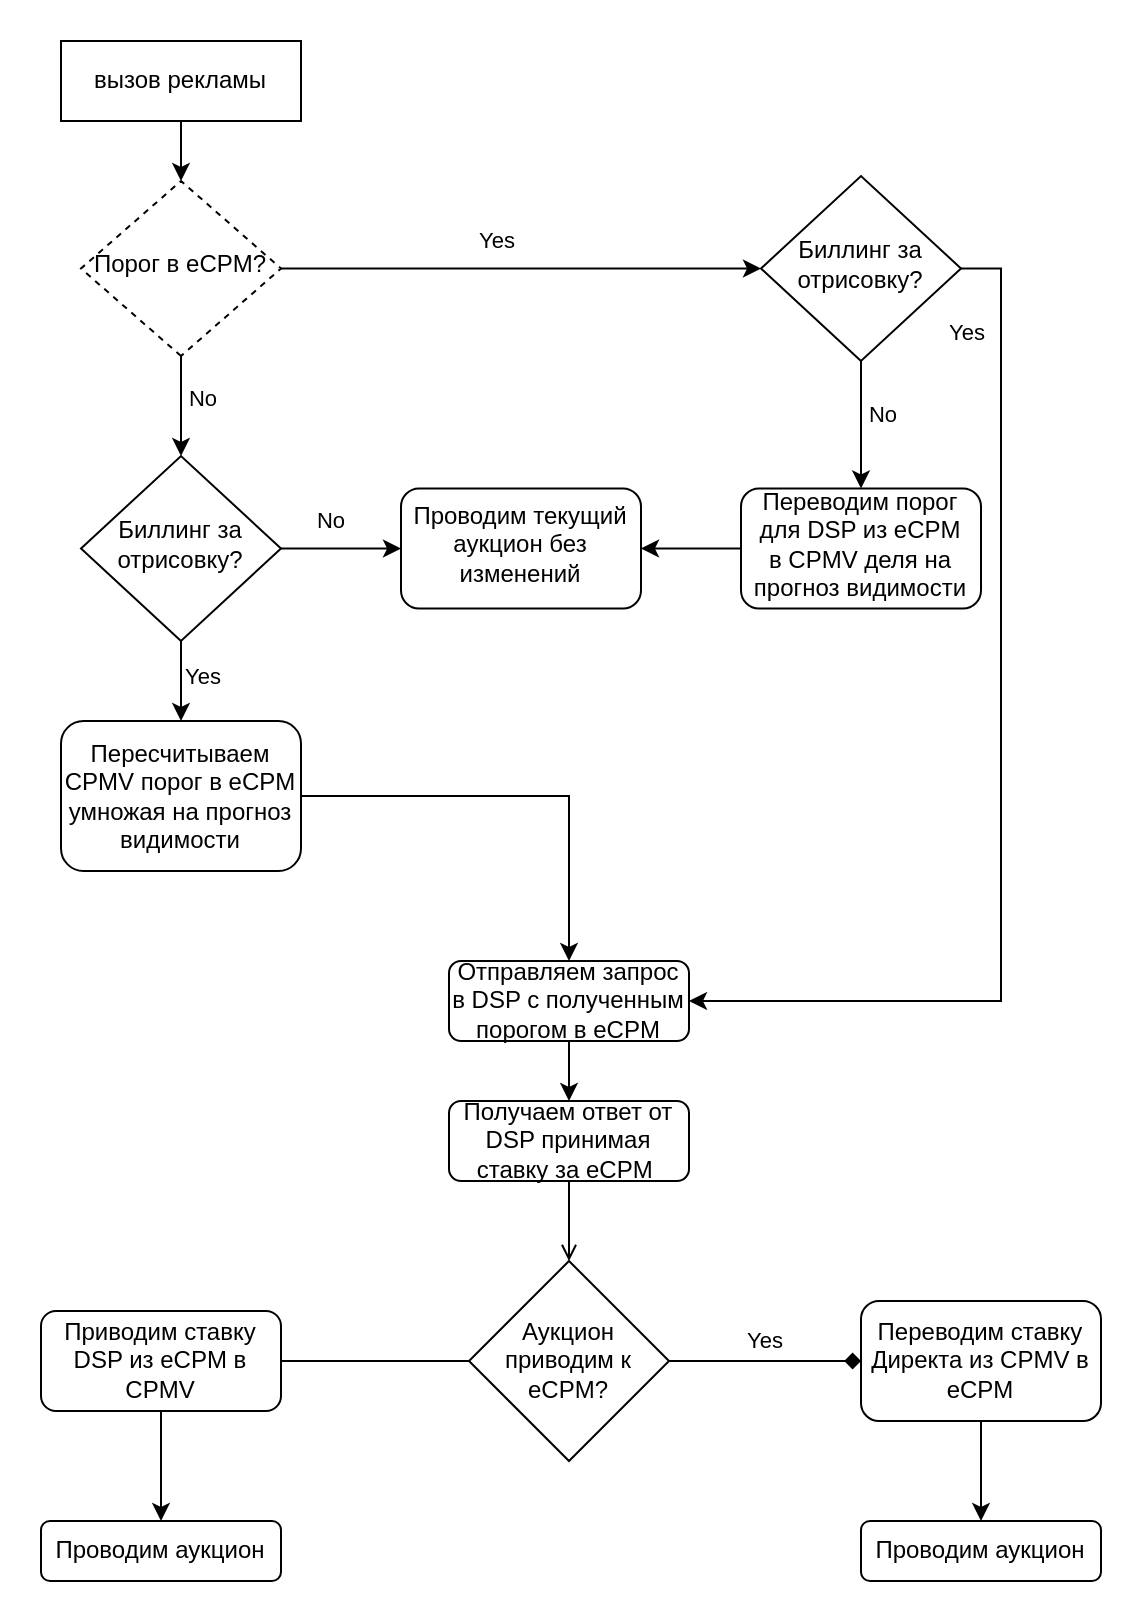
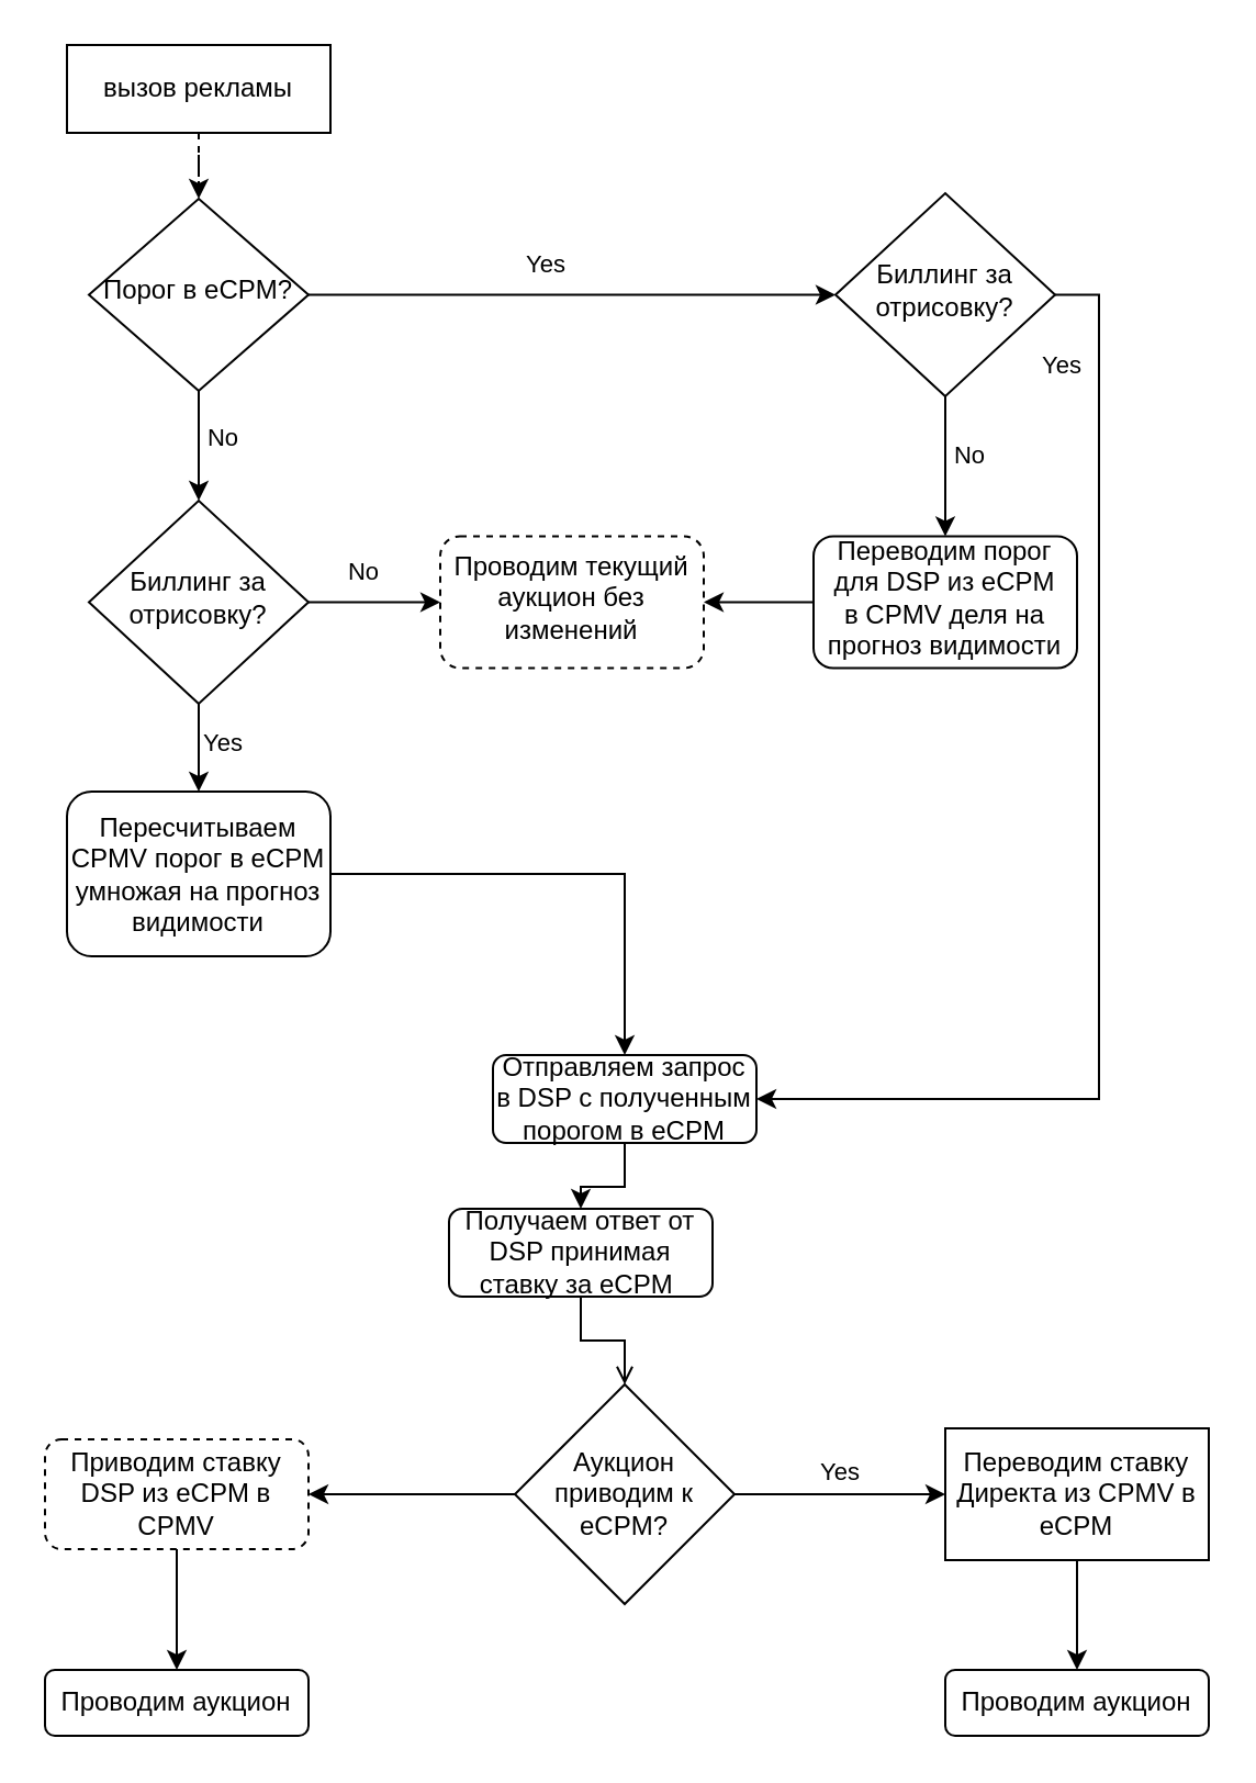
  <mxCell id="0" />
  <mxCell id="1" parent="0" />
- <mxCell id="2" style="edgeStyle=orthogonalEdgeStyle;rounded=0;sketch=0;orthogonalLoop=1;jettySize=auto;html=1;entryX=0.5;entryY=1;entryDx=0;entryDy=0;" edge="1" parent="1" source="3" target="13"><mxGeometry relative="1" as="geometry" /></mxCell>
+ <mxCell id="2" style="edgeStyle=orthogonalEdgeStyle;rounded=0;sketch=0;orthogonalLoop=1;jettySize=auto;html=1;entryX=0.5;entryY=1;entryDx=0;entryDy=0;dashed=1;" edge="1" parent="1" source="3" target="13"><mxGeometry relative="1" as="geometry" /></mxCell>
  <mxCell id="3" value="вызов рекламы" style="whiteSpace=wrap;html=1;fontSize=12;glass=0;strokeWidth=1;shadow=0;rounded=0;" parent="1" vertex="1"><mxGeometry x="30" y="20" width="120" height="40" as="geometry" /></mxCell>
  <mxCell id="4" style="edgeStyle=orthogonalEdgeStyle;rounded=0;sketch=0;orthogonalLoop=1;jettySize=auto;html=1;entryX=0.5;entryY=0;entryDx=0;entryDy=0;" edge="1" parent="1" source="8" target="15"><mxGeometry relative="1" as="geometry" /></mxCell>
  <mxCell id="5" value="Yes" style="edgeLabel;html=1;align=center;verticalAlign=middle;resizable=0;points=[];" vertex="1" connectable="0" parent="4"><mxGeometry x="-0.15" y="2" relative="1" as="geometry"><mxPoint x="8" as="offset" /></mxGeometry></mxCell>
  <mxCell id="6" value="" style="edgeStyle=orthogonalEdgeStyle;rounded=0;sketch=0;orthogonalLoop=1;jettySize=auto;html=1;" edge="1" parent="1" source="8" target="36"><mxGeometry relative="1" as="geometry" /></mxCell>
  <mxCell id="7" value="No" style="edgeLabel;html=1;align=center;verticalAlign=middle;resizable=0;points=[];" vertex="1" connectable="0" parent="6"><mxGeometry x="-0.182" y="2" relative="1" as="geometry"><mxPoint y="-12" as="offset" /></mxGeometry></mxCell>
  <mxCell id="8" value="Биллинг за отрисовку?" style="rhombus;whiteSpace=wrap;html=1;shadow=0;fontFamily=Helvetica;fontSize=12;align=center;strokeWidth=1;spacing=6;spacingTop=-4;direction=west;" parent="1" vertex="1"><mxGeometry x="40" y="227.5" width="100" height="92.5" as="geometry" /></mxCell>
  <mxCell id="9" style="edgeStyle=orthogonalEdgeStyle;rounded=0;sketch=0;orthogonalLoop=1;jettySize=auto;html=1;exitX=0.5;exitY=0;exitDx=0;exitDy=0;entryX=0.5;entryY=1;entryDx=0;entryDy=0;" edge="1" parent="1" source="13" target="8"><mxGeometry relative="1" as="geometry" /></mxCell>
  <mxCell id="10" value="No" style="edgeLabel;html=1;align=center;verticalAlign=middle;resizable=0;points=[];" vertex="1" connectable="0" parent="9"><mxGeometry x="-0.18" y="1" relative="1" as="geometry"><mxPoint x="9" as="offset" /></mxGeometry></mxCell>
  <mxCell id="11" style="edgeStyle=orthogonalEdgeStyle;rounded=0;sketch=0;orthogonalLoop=1;jettySize=auto;html=1;entryX=1;entryY=0.5;entryDx=0;entryDy=0;" edge="1" parent="1" source="13" target="33"><mxGeometry relative="1" as="geometry" /></mxCell>
  <mxCell id="12" value="Yes" style="edgeLabel;html=1;align=center;verticalAlign=middle;resizable=0;points=[];" vertex="1" connectable="0" parent="11"><mxGeometry x="-0.098" y="2" relative="1" as="geometry"><mxPoint y="-12" as="offset" /></mxGeometry></mxCell>
- <mxCell id="13" value="Порог в eCPM?" style="rhombus;whiteSpace=wrap;html=1;shadow=0;fontFamily=Helvetica;fontSize=12;align=center;strokeWidth=1;spacing=6;spacingTop=-4;direction=west;dashed=1;" parent="1" vertex="1"><mxGeometry x="40" y="90" width="100" height="87.5" as="geometry" /></mxCell>
+ <mxCell id="13" value="Порог в eCPM?" style="rhombus;whiteSpace=wrap;html=1;shadow=0;fontFamily=Helvetica;fontSize=12;align=center;strokeWidth=1;spacing=6;spacingTop=-4;direction=west;" parent="1" vertex="1"><mxGeometry x="40" y="90" width="100" height="87.5" as="geometry" /></mxCell>
  <mxCell id="14" style="edgeStyle=orthogonalEdgeStyle;rounded=0;sketch=0;orthogonalLoop=1;jettySize=auto;html=1;entryX=0.5;entryY=0;entryDx=0;entryDy=0;" edge="1" parent="1" source="15" target="17"><mxGeometry relative="1" as="geometry" /></mxCell>
  <mxCell id="15" value="Пересчитываем CPMV порог в eCPM умножая на прогноз видимости" style="rounded=1;whiteSpace=wrap;html=1;fontSize=12;glass=0;strokeWidth=1;shadow=0;" parent="1" vertex="1"><mxGeometry x="30" y="360" width="120" height="75" as="geometry" /></mxCell>
  <mxCell id="16" style="edgeStyle=orthogonalEdgeStyle;rounded=0;orthogonalLoop=1;jettySize=auto;html=1;entryX=0.5;entryY=0;entryDx=0;entryDy=0;" edge="1" parent="1" source="17" target="19"><mxGeometry relative="1" as="geometry" /></mxCell>
  <mxCell id="17" value="Отправляем запрос в DSP с полученным порогом в eCPM" style="rounded=1;whiteSpace=wrap;html=1;fontSize=12;glass=0;strokeWidth=1;shadow=0;" parent="1" vertex="1"><mxGeometry x="224" y="480" width="120" height="40" as="geometry" /></mxCell>
  <mxCell id="18" style="edgeStyle=orthogonalEdgeStyle;rounded=0;orthogonalLoop=1;jettySize=auto;html=1;entryX=0.5;entryY=0;entryDx=0;entryDy=0;entryPerimeter=0;endArrow=open;" edge="1" parent="1" source="19" target="22"><mxGeometry relative="1" as="geometry" /></mxCell>
- <mxCell id="19" value="Получаем ответ от DSP принимая ставку за eCPM&amp;nbsp;" style="rounded=1;whiteSpace=wrap;html=1;fontSize=12;glass=0;strokeWidth=1;shadow=0;" vertex="1" parent="1"><mxGeometry x="224" y="550" width="120" height="40" as="geometry" /></mxCell>
- <mxCell id="20" value="Yes" style="edgeStyle=orthogonalEdgeStyle;rounded=0;orthogonalLoop=1;jettySize=auto;html=1;endArrow=diamond;" edge="1" parent="1" source="22" target="24"><mxGeometry y="10" relative="1" as="geometry"><mxPoint as="offset" /></mxGeometry></mxCell>
- <mxCell id="21" style="edgeStyle=orthogonalEdgeStyle;rounded=0;sketch=0;orthogonalLoop=1;jettySize=auto;html=1;entryX=1;entryY=0.5;entryDx=0;entryDy=0;endArrow=none;" edge="1" parent="1" source="22" target="27"><mxGeometry relative="1" as="geometry" /></mxCell>
+ <mxCell id="19" value="Получаем ответ от DSP принимая ставку за eCPM&amp;nbsp;" style="rounded=1;whiteSpace=wrap;html=1;fontSize=12;glass=0;strokeWidth=1;shadow=0;" vertex="1" parent="1"><mxGeometry x="204" y="550" width="120" height="40" as="geometry" /></mxCell>
+ <mxCell id="20" value="Yes" style="edgeStyle=orthogonalEdgeStyle;rounded=0;orthogonalLoop=1;jettySize=auto;html=1;" edge="1" parent="1" source="22" target="24"><mxGeometry y="10" relative="1" as="geometry"><mxPoint as="offset" /></mxGeometry></mxCell>
+ <mxCell id="21" style="edgeStyle=orthogonalEdgeStyle;rounded=0;sketch=0;orthogonalLoop=1;jettySize=auto;html=1;entryX=1;entryY=0.5;entryDx=0;entryDy=0;" edge="1" parent="1" source="22" target="27"><mxGeometry relative="1" as="geometry" /></mxCell>
  <mxCell id="22" value="Аукцион приводим к eCPM?" style="strokeWidth=1;html=1;shape=mxgraph.flowchart.decision;whiteSpace=wrap;" vertex="1" parent="1"><mxGeometry x="234" y="630" width="100" height="100" as="geometry" /></mxCell>
  <mxCell id="23" value="" style="edgeStyle=orthogonalEdgeStyle;rounded=0;sketch=0;orthogonalLoop=1;jettySize=auto;html=1;" edge="1" parent="1" source="24" target="25"><mxGeometry relative="1" as="geometry" /></mxCell>
- <mxCell id="24" value="Переводим ставку Директа из CPMV в eCPM" style="rounded=1;whiteSpace=wrap;html=1;strokeWidth=1;" vertex="1" parent="1"><mxGeometry x="430" y="650" width="120" height="60" as="geometry" /></mxCell>
+ <mxCell id="24" value="Переводим ставку Директа из CPMV в eCPM" style="whiteSpace=wrap;html=1;strokeWidth=1;rounded=0;" vertex="1" parent="1"><mxGeometry x="430" y="650" width="120" height="60" as="geometry" /></mxCell>
  <mxCell id="25" value="Проводим аукцион" style="whiteSpace=wrap;html=1;rounded=1;strokeWidth=1;" vertex="1" parent="1"><mxGeometry x="430" y="760" width="120" height="30" as="geometry" /></mxCell>
  <mxCell id="26" value="" style="edgeStyle=orthogonalEdgeStyle;rounded=0;sketch=0;orthogonalLoop=1;jettySize=auto;html=1;" edge="1" parent="1" source="27" target="28"><mxGeometry relative="1" as="geometry" /></mxCell>
- <mxCell id="27" value="Приводим ставку DSP из eCPM в CPMV" style="rounded=1;whiteSpace=wrap;html=1;strokeWidth=1;" vertex="1" parent="1"><mxGeometry x="20" y="655" width="120" height="50" as="geometry" /></mxCell>
+ <mxCell id="27" value="Приводим ставку DSP из eCPM в CPMV" style="rounded=1;whiteSpace=wrap;html=1;strokeWidth=1;dashed=1;" vertex="1" parent="1"><mxGeometry x="20" y="655" width="120" height="50" as="geometry" /></mxCell>
  <mxCell id="28" value="Проводим аукцион" style="rounded=1;whiteSpace=wrap;html=1;strokeWidth=1;" vertex="1" parent="1"><mxGeometry x="20" y="760" width="120" height="30" as="geometry" /></mxCell>
  <mxCell id="29" value="" style="edgeStyle=orthogonalEdgeStyle;rounded=0;sketch=0;orthogonalLoop=1;jettySize=auto;html=1;" edge="1" parent="1" source="33" target="35"><mxGeometry relative="1" as="geometry" /></mxCell>
  <mxCell id="30" value="No" style="edgeLabel;html=1;align=center;verticalAlign=middle;resizable=0;points=[];" vertex="1" connectable="0" parent="29"><mxGeometry x="-0.2" relative="1" as="geometry"><mxPoint x="10" as="offset" /></mxGeometry></mxCell>
  <mxCell id="31" style="edgeStyle=orthogonalEdgeStyle;rounded=0;sketch=0;orthogonalLoop=1;jettySize=auto;html=1;exitX=0;exitY=0.5;exitDx=0;exitDy=0;entryX=1;entryY=0.5;entryDx=0;entryDy=0;" edge="1" parent="1" source="33" target="17"><mxGeometry relative="1" as="geometry"><mxPoint x="600" y="470" as="targetPoint" /></mxGeometry></mxCell>
  <mxCell id="32" value="Yes" style="edgeLabel;html=1;align=center;verticalAlign=middle;resizable=0;points=[];" vertex="1" connectable="0" parent="31"><mxGeometry x="-0.752" y="-1" relative="1" as="geometry"><mxPoint x="-17" y="-15" as="offset" /></mxGeometry></mxCell>
  <mxCell id="33" value="Биллинг за отрисовку?" style="rhombus;whiteSpace=wrap;html=1;shadow=0;fontFamily=Helvetica;fontSize=12;align=center;strokeWidth=1;spacing=6;spacingTop=-4;direction=west;" vertex="1" parent="1"><mxGeometry x="380" y="87.5" width="100" height="92.5" as="geometry" /></mxCell>
  <mxCell id="34" style="edgeStyle=orthogonalEdgeStyle;rounded=0;sketch=0;orthogonalLoop=1;jettySize=auto;html=1;entryX=1;entryY=0.5;entryDx=0;entryDy=0;" edge="1" parent="1" source="35" target="36"><mxGeometry relative="1" as="geometry" /></mxCell>
  <mxCell id="35" value="Переводим порог для DSP из eCPM в CPMV деля на прогноз видимости" style="rounded=1;whiteSpace=wrap;html=1;shadow=0;strokeWidth=1;spacing=6;spacingTop=-4;" vertex="1" parent="1"><mxGeometry x="370" y="243.75" width="120" height="60" as="geometry" /></mxCell>
- <mxCell id="36" value="Проводим текущий аукцион без изменений" style="rounded=1;whiteSpace=wrap;html=1;shadow=0;strokeWidth=1;spacing=6;spacingTop=-4;" vertex="1" parent="1"><mxGeometry x="200" y="243.75" width="120" height="60" as="geometry" /></mxCell>
+ <mxCell id="36" value="Проводим текущий аукцион без изменений" style="rounded=1;whiteSpace=wrap;html=1;shadow=0;strokeWidth=1;spacing=6;spacingTop=-4;dashed=1;" vertex="1" parent="1"><mxGeometry x="200" y="243.75" width="120" height="60" as="geometry" /></mxCell>
